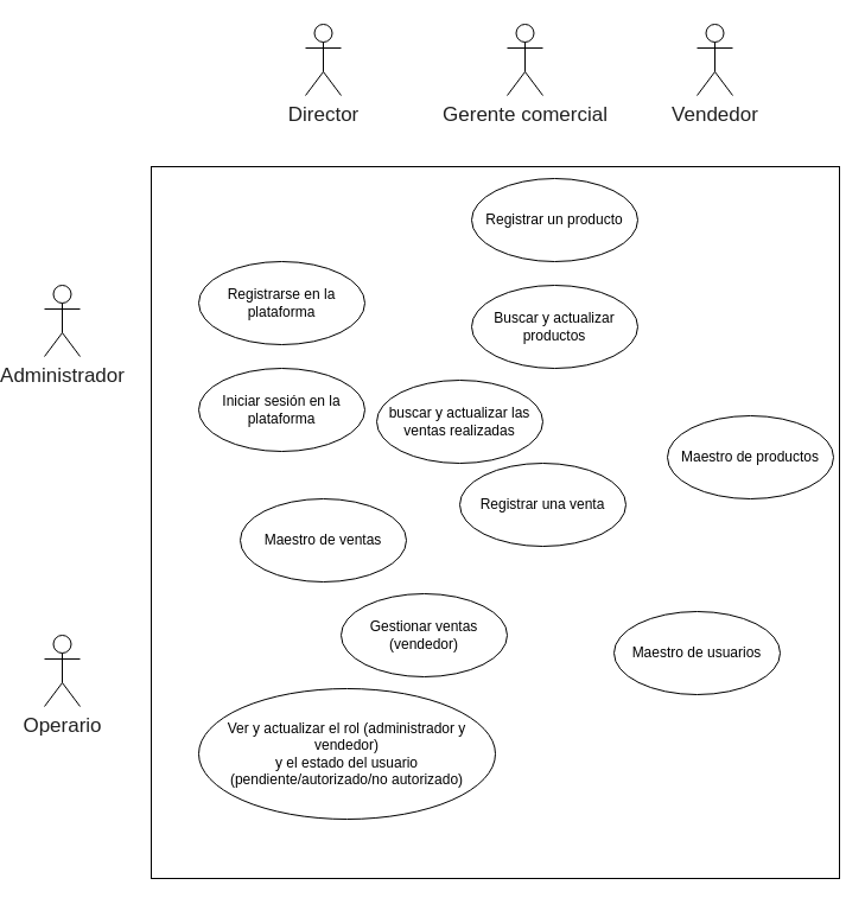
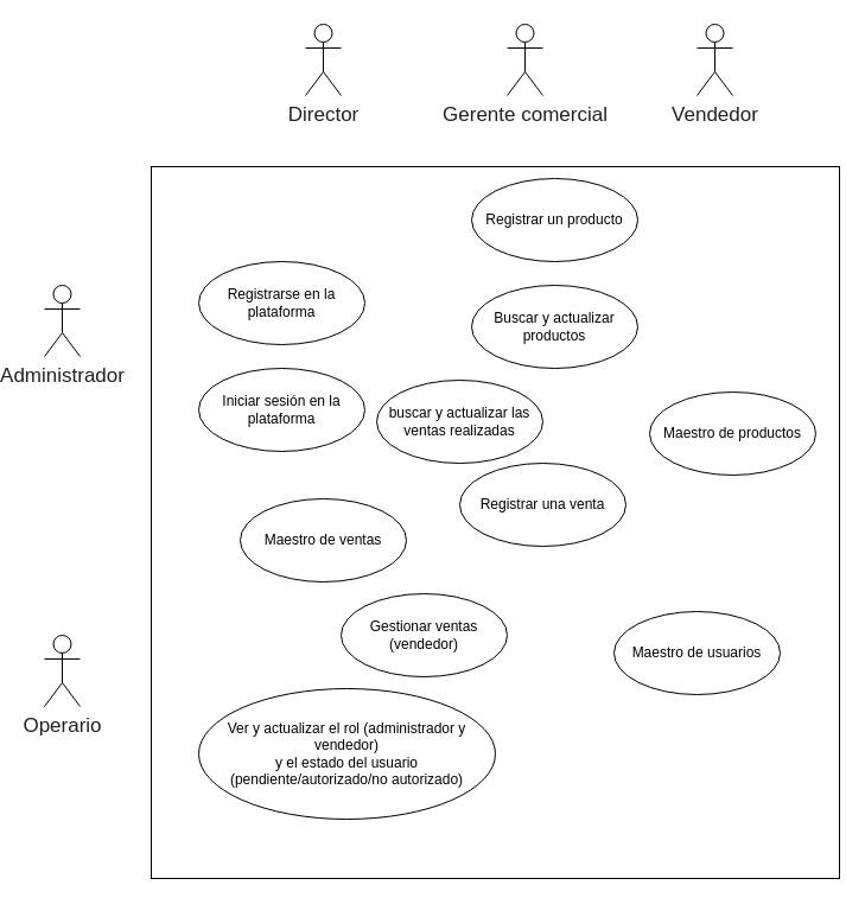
  <mxCell id="0" />
  <mxCell id="1" parent="0" />
  <mxCell id="2" value="" style="rounded=0;whiteSpace=wrap;html=1;" parent="1" vertex="1"><mxGeometry x="110" y="140" width="580" height="600" as="geometry" /></mxCell>
  <mxCell id="3" value="&lt;span style=&quot;color: rgb(33 , 33 , 33) ; font-family: &amp;#34;ibm plex sans&amp;#34; , &amp;#34;arial&amp;#34; , sans-serif , &amp;#34;apple color emoji&amp;#34; , &amp;#34;segoe ui emoji&amp;#34; , &amp;#34;segoe ui symbol&amp;#34; ; font-size: 17px ; text-align: justify ; background-color: rgb(255 , 255 , 255)&quot;&gt;Administrador&lt;/span&gt;" style="shape=umlActor;verticalLabelPosition=bottom;verticalAlign=top;html=1;" parent="1" vertex="1"><mxGeometry x="20" y="240" width="30" height="60" as="geometry" /></mxCell>
  <mxCell id="4" value="&lt;span style=&quot;color: rgb(33 , 33 , 33) ; font-family: &amp;#34;ibm plex sans&amp;#34; , &amp;#34;arial&amp;#34; , sans-serif , &amp;#34;apple color emoji&amp;#34; , &amp;#34;segoe ui emoji&amp;#34; , &amp;#34;segoe ui symbol&amp;#34; ; font-size: 17px ; text-align: justify ; background-color: rgb(255 , 255 , 255)&quot;&gt;Vendedor&lt;/span&gt;" style="shape=umlActor;verticalLabelPosition=bottom;verticalAlign=top;html=1;" parent="1" vertex="1"><mxGeometry x="570" y="20" width="30" height="60" as="geometry" /></mxCell>
  <mxCell id="5" value="&lt;span style=&quot;color: rgb(33 , 33 , 33) ; font-family: &amp;#34;ibm plex sans&amp;#34; , &amp;#34;arial&amp;#34; , sans-serif , &amp;#34;apple color emoji&amp;#34; , &amp;#34;segoe ui emoji&amp;#34; , &amp;#34;segoe ui symbol&amp;#34; ; font-size: 17px ; text-align: justify ; background-color: rgb(255 , 255 , 255)&quot;&gt;Operario&lt;/span&gt;" style="shape=umlActor;verticalLabelPosition=bottom;verticalAlign=top;html=1;" parent="1" vertex="1"><mxGeometry x="20" y="535" width="30" height="60" as="geometry" /></mxCell>
  <mxCell id="6" value="&lt;span style=&quot;color: rgb(33 , 33 , 33) ; font-family: &amp;#34;ibm plex sans&amp;#34; , &amp;#34;arial&amp;#34; , sans-serif , &amp;#34;apple color emoji&amp;#34; , &amp;#34;segoe ui emoji&amp;#34; , &amp;#34;segoe ui symbol&amp;#34; ; font-size: 17px ; text-align: justify ; background-color: rgb(255 , 255 , 255)&quot;&gt;Director&lt;/span&gt;" style="shape=umlActor;verticalLabelPosition=bottom;verticalAlign=top;html=1;" parent="1" vertex="1"><mxGeometry x="240" y="20" width="30" height="60" as="geometry" /></mxCell>
  <mxCell id="7" value="&lt;span style=&quot;color: rgb(33 , 33 , 33) ; font-family: &amp;#34;ibm plex sans&amp;#34; , &amp;#34;arial&amp;#34; , sans-serif , &amp;#34;apple color emoji&amp;#34; , &amp;#34;segoe ui emoji&amp;#34; , &amp;#34;segoe ui symbol&amp;#34; ; font-size: 17px ; text-align: justify ; background-color: rgb(255 , 255 , 255)&quot;&gt;Gerente comercial&lt;/span&gt;" style="shape=umlActor;verticalLabelPosition=bottom;verticalAlign=top;html=1;" parent="1" vertex="1"><mxGeometry x="410" y="20" width="30" height="60" as="geometry" /></mxCell>
  <mxCell id="8" value="Registrar un producto" style="ellipse;whiteSpace=wrap;html=1;" vertex="1" parent="1"><mxGeometry x="380" y="150" width="140" height="70" as="geometry" /></mxCell>
  <mxCell id="9" value="Registrar una venta" style="ellipse;whiteSpace=wrap;html=1;" vertex="1" parent="1"><mxGeometry x="370" y="390" width="140" height="70" as="geometry" /></mxCell>
- <mxCell id="10" value="Maestro de productos" style="ellipse;whiteSpace=wrap;html=1;" vertex="1" parent="1"><mxGeometry x="545" y="350" width="140" height="70" as="geometry" /></mxCell>
+ <mxCell id="10" value="Maestro de productos" style="ellipse;whiteSpace=wrap;html=1;" vertex="1" parent="1"><mxGeometry x="530" y="330" width="140" height="70" as="geometry" /></mxCell>
  <mxCell id="11" value="Maestro de ventas" style="ellipse;whiteSpace=wrap;html=1;" vertex="1" parent="1"><mxGeometry x="185" y="420" width="140" height="70" as="geometry" /></mxCell>
  <mxCell id="12" value="Maestro de usuarios" style="ellipse;whiteSpace=wrap;html=1;" vertex="1" parent="1"><mxGeometry x="500" y="515" width="140" height="70" as="geometry" /></mxCell>
  <mxCell id="13" value="Registrarse en la plataforma" style="ellipse;whiteSpace=wrap;html=1;" vertex="1" parent="1"><mxGeometry x="150" y="220" width="140" height="70" as="geometry" /></mxCell>
  <mxCell id="14" value="Iniciar sesión en la plataforma" style="ellipse;whiteSpace=wrap;html=1;" vertex="1" parent="1"><mxGeometry x="150" y="310" width="140" height="70" as="geometry" /></mxCell>
  <mxCell id="15" value="Buscar y actualizar productos" style="ellipse;whiteSpace=wrap;html=1;" vertex="1" parent="1"><mxGeometry x="380" y="240" width="140" height="70" as="geometry" /></mxCell>
  <mxCell id="16" value="buscar y actualizar las ventas realizadas" style="ellipse;whiteSpace=wrap;html=1;" vertex="1" parent="1"><mxGeometry x="300" y="320" width="140" height="70" as="geometry" /></mxCell>
  <mxCell id="17" value="Gestionar ventas (vendedor)" style="ellipse;whiteSpace=wrap;html=1;" vertex="1" parent="1"><mxGeometry x="270" y="500" width="140" height="70" as="geometry" /></mxCell>
  <mxCell id="18" value="Ver y actualizar el rol (administrador y vendedor)&lt;br&gt; y el estado del usuario (pendiente/autorizado/no autorizado)" style="ellipse;whiteSpace=wrap;html=1;" vertex="1" parent="1"><mxGeometry x="150" y="580" width="250" height="110" as="geometry" /></mxCell>
